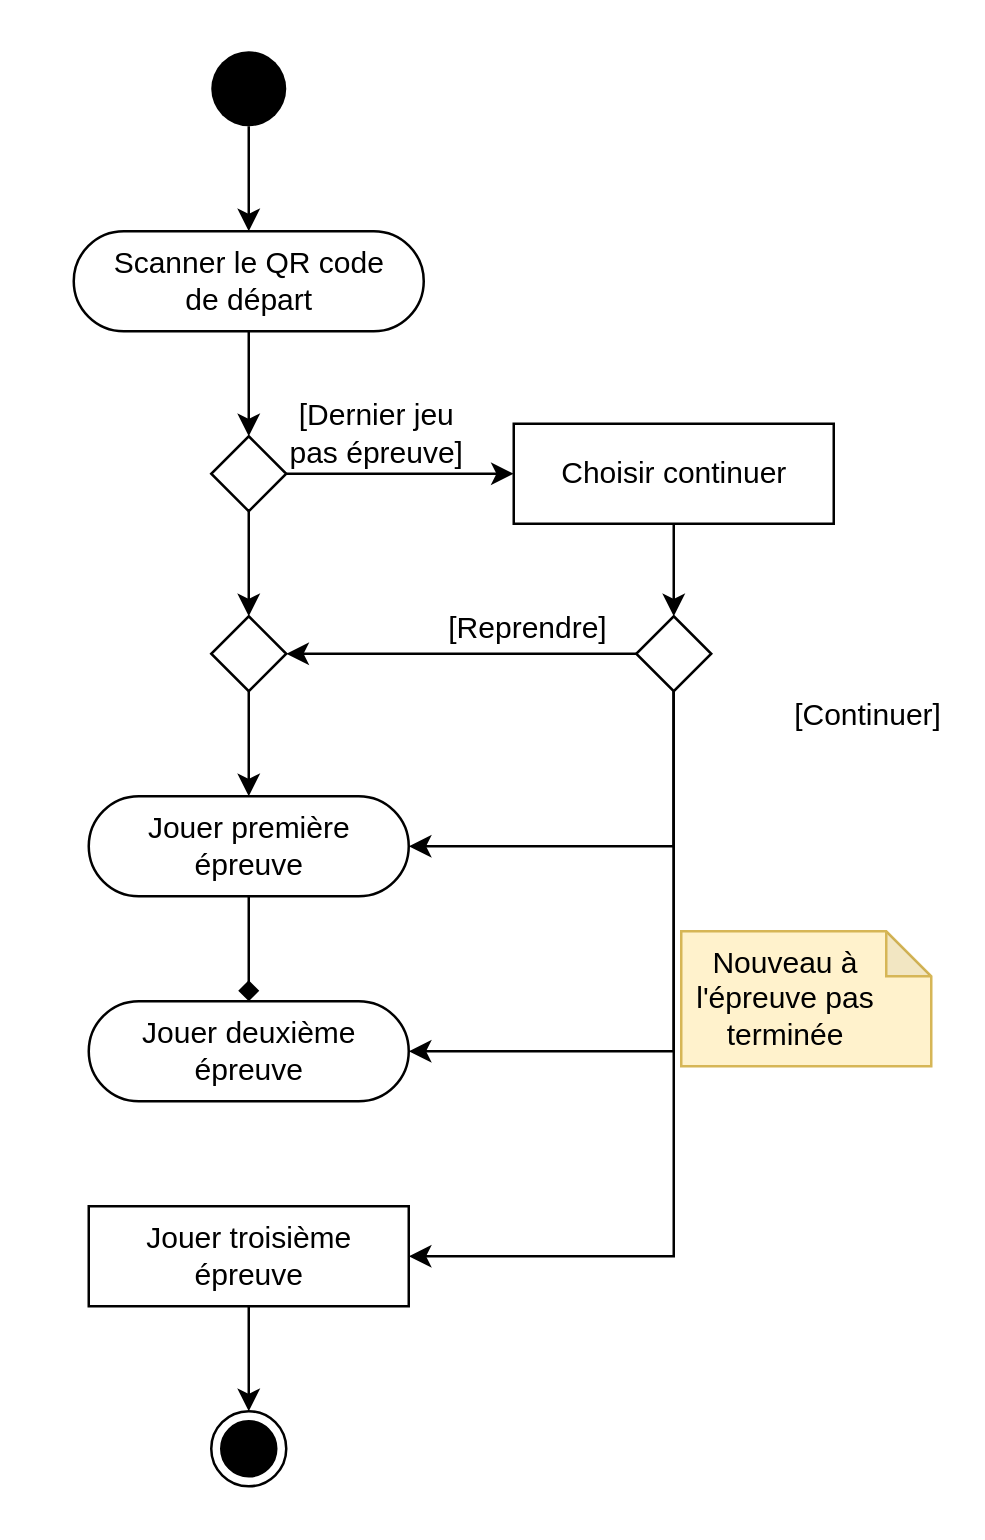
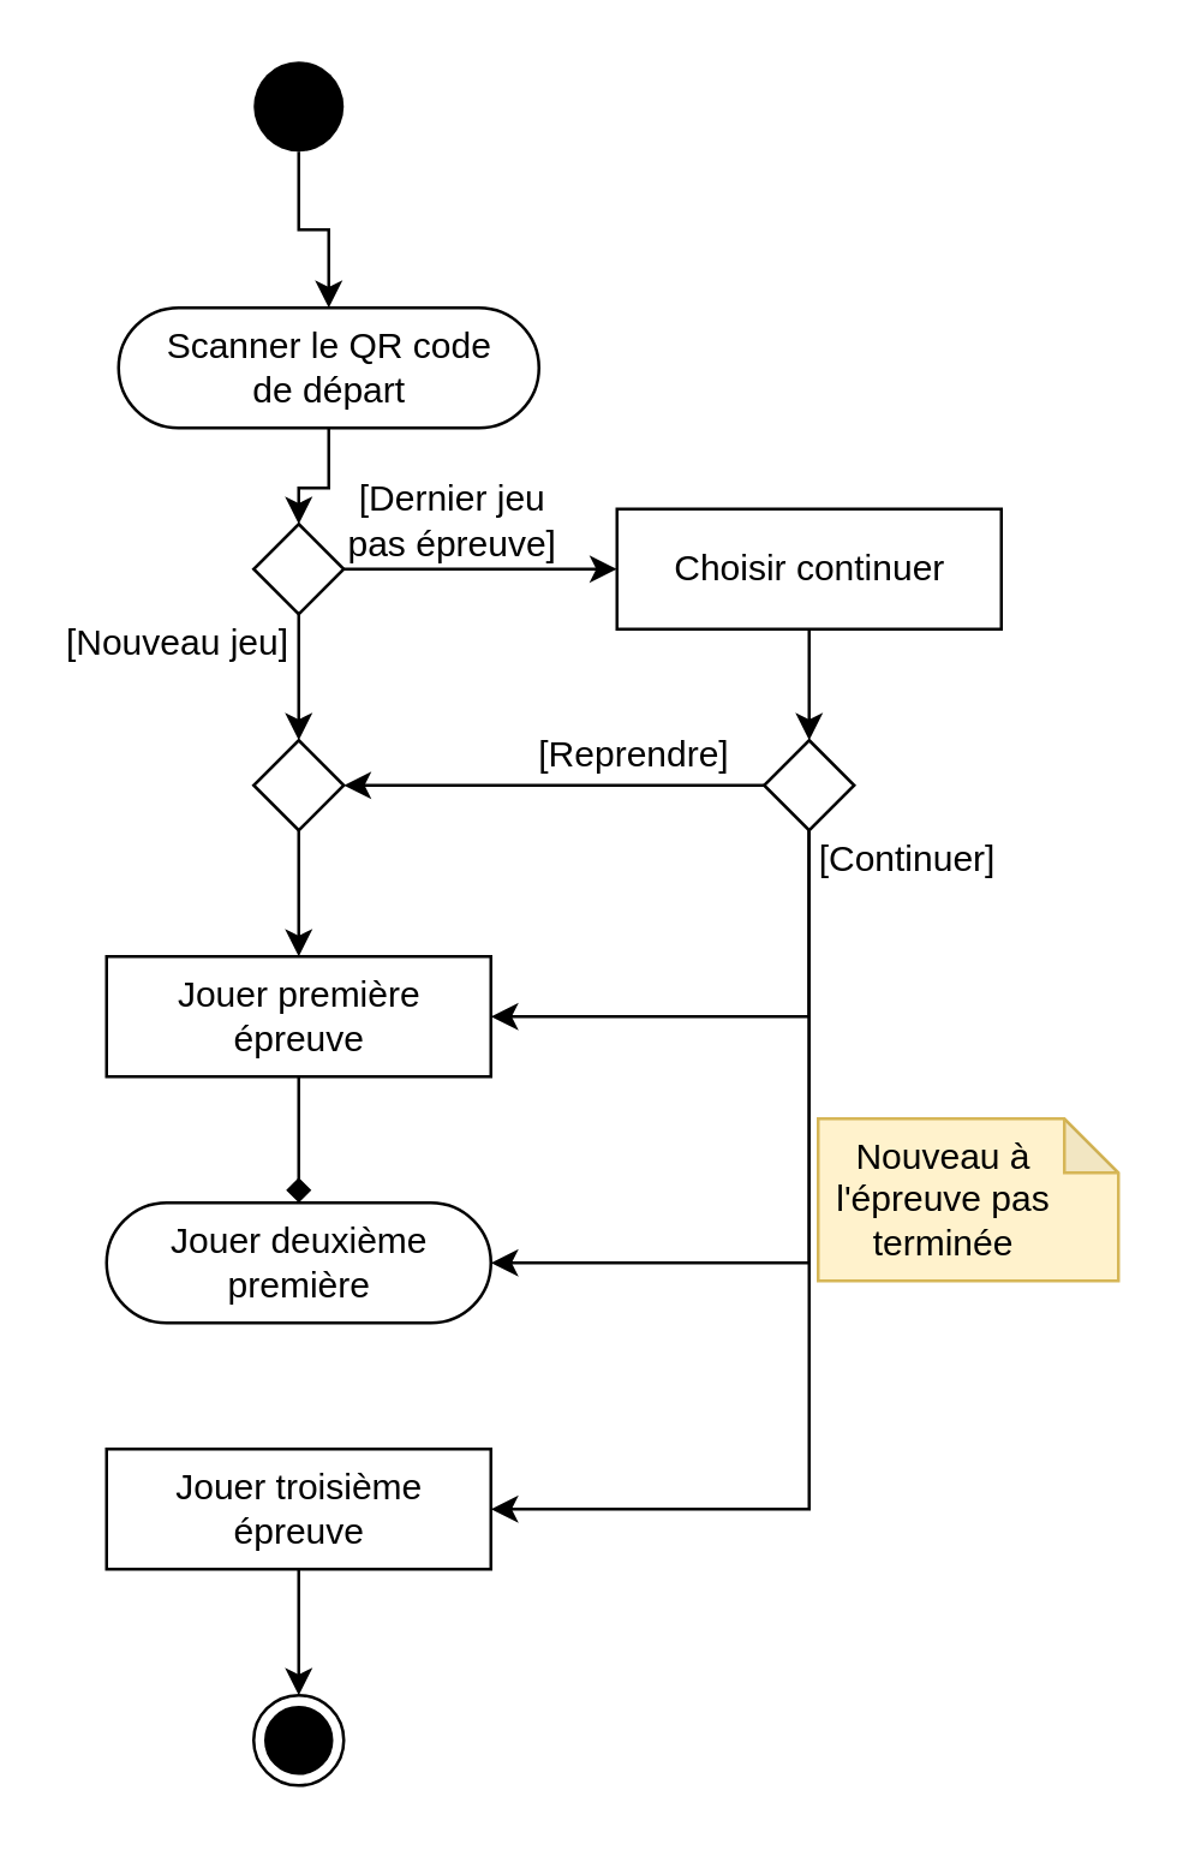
  <mxCell id="0" />
  <mxCell id="1" parent="0" />
  <mxCell id="2" style="edgeStyle=orthogonalEdgeStyle;rounded=0;orthogonalLoop=1;jettySize=auto;html=1;" edge="1" parent="1" source="3" target="7"><mxGeometry relative="1" as="geometry" /></mxCell>
- <mxCell id="3" value="Scanner le QR code&lt;br&gt;de départ" style="html=1;align=center;verticalAlign=middle;rounded=1;absoluteArcSize=1;arcSize=65;dashed=0;" vertex="1" parent="1"><mxGeometry x="29" y="92" width="140" height="40" as="geometry" /></mxCell>
+ <mxCell id="3" value="Scanner le QR code&lt;br&gt;de départ" style="html=1;align=center;verticalAlign=middle;rounded=1;absoluteArcSize=1;arcSize=65;dashed=0;" vertex="1" parent="1"><mxGeometry x="39" y="102" width="140" height="40" as="geometry" /></mxCell>
  <mxCell id="4" style="edgeStyle=orthogonalEdgeStyle;rounded=0;orthogonalLoop=1;jettySize=auto;html=1;" edge="1" parent="1" source="5" target="3"><mxGeometry relative="1" as="geometry" /></mxCell>
  <mxCell id="5" value="" style="ellipse;fillColor=#000000;strokeColor=none;" vertex="1" parent="1"><mxGeometry x="84" y="20" width="30" height="30" as="geometry" /></mxCell>
  <mxCell id="6" style="edgeStyle=orthogonalEdgeStyle;rounded=0;orthogonalLoop=1;jettySize=auto;html=1;" edge="1" parent="1" source="17" target="23"><mxGeometry relative="1" as="geometry"><mxPoint x="99" y="307" as="targetPoint" /></mxGeometry></mxCell>
  <mxCell id="7" value="" style="rhombus;" vertex="1" parent="1"><mxGeometry x="84" y="174" width="30" height="30" as="geometry" /></mxCell>
  <mxCell id="8" value="[Dernier jeu pas épreuve]" style="text;html=1;strokeColor=none;fillColor=none;align=center;verticalAlign=middle;whiteSpace=wrap;rounded=0;" vertex="1" parent="1"><mxGeometry x="114" y="156" width="73" height="33" as="geometry" /></mxCell>
  <mxCell id="9" style="edgeStyle=orthogonalEdgeStyle;rounded=0;orthogonalLoop=1;jettySize=auto;html=1;" edge="1" parent="1" source="10" target="16"><mxGeometry relative="1" as="geometry" /></mxCell>
  <mxCell id="10" value="Choisir continuer" style="html=1;align=center;verticalAlign=middle;absoluteArcSize=1;arcSize=91;dashed=0;rounded=0;" vertex="1" parent="1"><mxGeometry x="205" y="169" width="128" height="40" as="geometry" /></mxCell>
  <mxCell id="11" style="edgeStyle=orthogonalEdgeStyle;rounded=0;orthogonalLoop=1;jettySize=auto;html=1;" edge="1" parent="1" source="7" target="10"><mxGeometry relative="1" as="geometry"><mxPoint x="269.2" y="189" as="targetPoint" /><mxPoint x="114" y="189" as="sourcePoint" /></mxGeometry></mxCell>
  <mxCell id="12" style="edgeStyle=orthogonalEdgeStyle;rounded=0;orthogonalLoop=1;jettySize=auto;html=1;" edge="1" parent="1" source="16" target="17"><mxGeometry relative="1" as="geometry" /></mxCell>
  <mxCell id="13" style="edgeStyle=orthogonalEdgeStyle;rounded=0;orthogonalLoop=1;jettySize=auto;html=1;" edge="1" parent="1" source="16" target="23"><mxGeometry relative="1" as="geometry"><mxPoint x="269" y="359.857" as="targetPoint" /><Array as="points"><mxPoint x="269" y="338" /></Array></mxGeometry></mxCell>
  <mxCell id="14" style="edgeStyle=orthogonalEdgeStyle;rounded=0;orthogonalLoop=1;jettySize=auto;html=1;" edge="1" parent="1" source="16" target="24"><mxGeometry relative="1" as="geometry"><Array as="points"><mxPoint x="269" y="420" /></Array></mxGeometry></mxCell>
  <mxCell id="15" style="edgeStyle=orthogonalEdgeStyle;rounded=0;orthogonalLoop=1;jettySize=auto;html=1;" edge="1" parent="1" source="16" target="26"><mxGeometry relative="1" as="geometry"><Array as="points"><mxPoint x="269" y="502" /></Array></mxGeometry></mxCell>
  <mxCell id="16" value="" style="rhombus;align=center;" vertex="1" parent="1"><mxGeometry x="254" y="246" width="30" height="30" as="geometry" /></mxCell>
  <mxCell id="17" value="" style="rhombus;align=center;" vertex="1" parent="1"><mxGeometry x="84" y="246" width="30" height="30" as="geometry" /></mxCell>
  <mxCell id="18" style="edgeStyle=orthogonalEdgeStyle;rounded=0;orthogonalLoop=1;jettySize=auto;html=1;" edge="1" parent="1" source="7" target="17"><mxGeometry relative="1" as="geometry"><mxPoint x="99" y="297" as="targetPoint" /><mxPoint x="99" y="204" as="sourcePoint" /></mxGeometry></mxCell>
+ <mxCell id="19" value="[Nouveau jeu]" style="text;html=1;strokeColor=none;fillColor=none;align=center;verticalAlign=middle;whiteSpace=wrap;rounded=0;" vertex="1" parent="1"><mxGeometry x="20" y="204" width="78" height="19" as="geometry" /></mxCell>
  <mxCell id="20" value="[Reprendre]" style="text;html=1;strokeColor=none;fillColor=none;align=center;verticalAlign=middle;whiteSpace=wrap;rounded=0;" vertex="1" parent="1"><mxGeometry x="168" y="241" width="86" height="20" as="geometry" /></mxCell>
- <mxCell id="21" value="[Continuer]" style="text;html=1;strokeColor=none;fillColor=none;align=center;verticalAlign=middle;whiteSpace=wrap;rounded=0;" vertex="1" parent="1"><mxGeometry x="317" y="276" width="60" height="20" as="geometry" /></mxCell>
+ <mxCell id="21" value="[Continuer]" style="text;html=1;strokeColor=none;fillColor=none;align=center;verticalAlign=middle;whiteSpace=wrap;rounded=0;" vertex="1" parent="1"><mxGeometry x="272" y="276" width="60" height="20" as="geometry" /></mxCell>
  <mxCell id="22" style="edgeStyle=orthogonalEdgeStyle;rounded=0;orthogonalLoop=1;jettySize=auto;html=1;endArrow=diamond;" edge="1" parent="1" source="23" target="24"><mxGeometry relative="1" as="geometry" /></mxCell>
- <mxCell id="23" value="Jouer première&lt;br&gt;épreuve" style="html=1;align=center;verticalAlign=middle;rounded=1;absoluteArcSize=1;arcSize=91;dashed=0;" vertex="1" parent="1"><mxGeometry x="35" y="318" width="128" height="40" as="geometry" /></mxCell>
- <mxCell id="24" value="Jouer deuxième&lt;br&gt;épreuve" style="html=1;align=center;verticalAlign=middle;rounded=1;absoluteArcSize=1;arcSize=91;dashed=0;" vertex="1" parent="1"><mxGeometry x="35" y="400" width="128" height="40" as="geometry" /></mxCell>
+ <mxCell id="23" value="Jouer première&lt;br&gt;épreuve" style="html=1;align=center;verticalAlign=middle;absoluteArcSize=1;arcSize=91;dashed=0;rounded=0;" vertex="1" parent="1"><mxGeometry x="35" y="318" width="128" height="40" as="geometry" /></mxCell>
+ <mxCell id="24" value="Jouer deuxième&lt;br&gt;première" style="html=1;align=center;verticalAlign=middle;rounded=1;absoluteArcSize=1;arcSize=91;dashed=0;" vertex="1" parent="1"><mxGeometry x="35" y="400" width="128" height="40" as="geometry" /></mxCell>
  <mxCell id="25" style="edgeStyle=orthogonalEdgeStyle;rounded=0;orthogonalLoop=1;jettySize=auto;html=1;" edge="1" parent="1" source="26" target="27"><mxGeometry relative="1" as="geometry" /></mxCell>
  <mxCell id="26" value="Jouer troisième&lt;br&gt;épreuve" style="html=1;align=center;verticalAlign=middle;absoluteArcSize=1;arcSize=91;dashed=0;rounded=0;" vertex="1" parent="1"><mxGeometry x="35" y="482" width="128" height="40" as="geometry" /></mxCell>
  <mxCell id="27" value="" style="ellipse;html=1;shape=endState;fillColor=#000000;strokeColor=#000000;align=center;" vertex="1" parent="1"><mxGeometry x="84" y="564" width="30" height="30" as="geometry" /></mxCell>
  <mxCell id="28" value="" style="group" vertex="1" connectable="0" parent="1"><mxGeometry x="272" y="372" width="100" height="54" as="geometry" /></mxCell>
  <mxCell id="29" value="" style="shape=note;whiteSpace=wrap;html=1;backgroundOutline=1;darkOpacity=0.05;align=center;size=18;fillColor=#fff2cc;strokeColor=#d6b656;" vertex="1" parent="28"><mxGeometry width="100" height="54" as="geometry" /></mxCell>
  <mxCell id="30" value="Nouveau à l'épreuve pas terminée" style="text;html=1;strokeColor=none;fillColor=none;align=center;verticalAlign=middle;whiteSpace=wrap;rounded=0;" vertex="1" parent="28"><mxGeometry y="5.5" width="84" height="43" as="geometry" /></mxCell>
